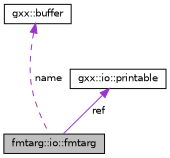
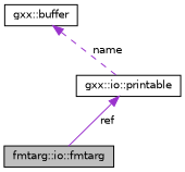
  digraph {
    node [color=black fillcolor=white fontname=Helvetica fontsize=10 shape=record style=filled]
    edge [color=darkorchid3 dir=back fontname=Helvetica fontsize=10 labelfontname=Helvetica labelfontsize=10]
    n1 [fillcolor=grey75 fontcolor=black height=0.2 label="fmtarg::io::fmtarg" width=0.4]
    n2 [height=0.2 label="gxx::io::printable" width=0.4]
    n3 [height=0.2 label="gxx::buffer" width=0.4]
    n2 -> n1 [label=" ref" style=solid]
-   n3 -> n1 [label=" name" style=dashed]
+   n3 -> n2 [label=" name" style=dashed]
  }
